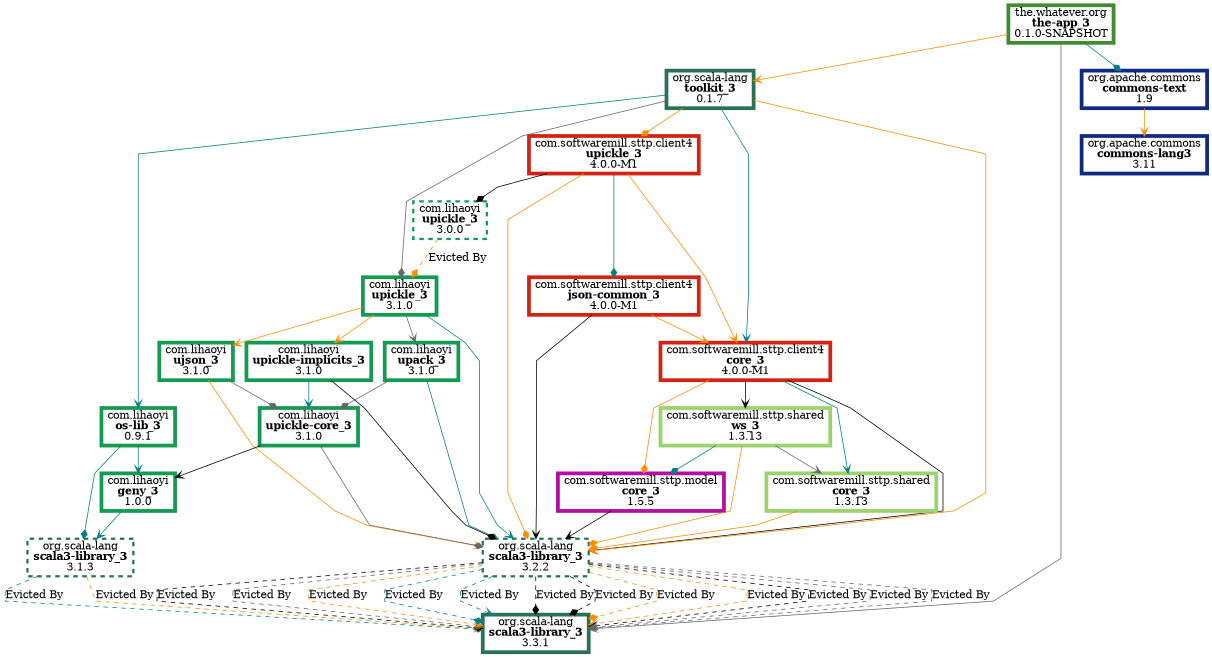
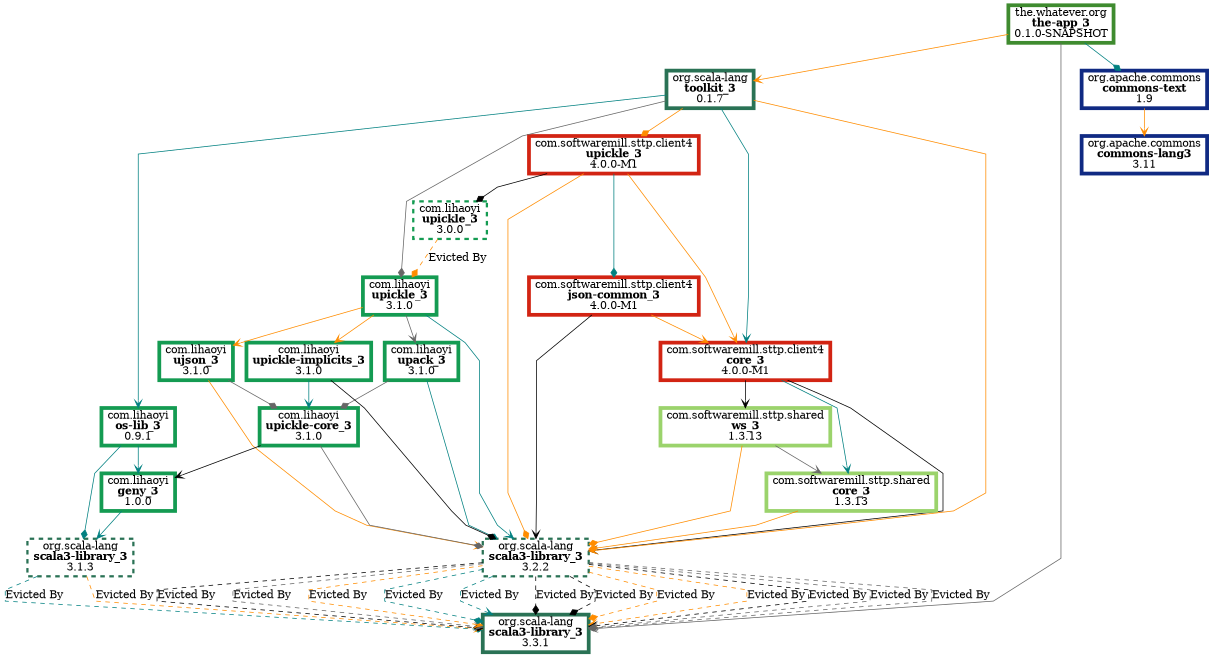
  digraph {
    rankdir=TB
    splines=polyline
    node [color="#149B52" penwidth=5 shape=box]
    edge [arrowtail=none color=darkorange arrowhead=vee]
    n1 [label=<com.lihaoyi<BR/><B>geny_3</B><BR/>1.0.0>]
    n2 [color="#2A7255" label=<org.scala-lang<BR/><B>scala3-library_3</B><BR/>3.1.3> penwidth=3 style=dashed]
    n3 [label=<com.lihaoyi<BR/><B>os-lib_3</B><BR/>0.9.1>]
    n4 [label=<com.lihaoyi<BR/><B>ujson_3</B><BR/>3.1.0>]
    n5 [label=<com.lihaoyi<BR/><B>upickle-core_3</B><BR/>3.1.0>]
    n6 [color="#2A7255" label=<org.scala-lang<BR/><B>scala3-library_3</B><BR/>3.2.2> penwidth=3 style=dashed]
    n7 [label=<com.lihaoyi<BR/><B>upack_3</B><BR/>3.1.0>]
    n8 [label=<com.lihaoyi<BR/><B>upickle-implicits_3</B><BR/>3.1.0>]
    n9 [label=<com.lihaoyi<BR/><B>upickle_3</B><BR/>3.0.0> penwidth=3 style=dashed]
    n10 [label=<com.lihaoyi<BR/><B>upickle_3</B><BR/>3.1.0>]
    n11 [color="#D22413" label=<com.softwaremill.sttp.client4<BR/><B>core_3</B><BR/>4.0.0-M1>]
-   n12 [color="#B80BA3" label=<com.softwaremill.sttp.model<BR/><B>core_3</B><BR/>1.5.5>]
    n13 [color="#9BD36C" label=<com.softwaremill.sttp.shared<BR/><B>core_3</B><BR/>1.3.13>]
    n14 [color="#9BD36C" label=<com.softwaremill.sttp.shared<BR/><B>ws_3</B><BR/>1.3.13>]
    n15 [color="#D22413" label=<com.softwaremill.sttp.client4<BR/><B>json-common_3</B><BR/>4.0.0-M1>]
    n16 [color="#D22413" label=<com.softwaremill.sttp.client4<BR/><B>upickle_3</B><BR/>4.0.0-M1>]
    n17 [color="#102A83" label=<org.apache.commons<BR/><B>commons-lang3</B><BR/>3.11>]
    n18 [color="#102A83" label=<org.apache.commons<BR/><B>commons-text</B><BR/>1.9>]
    n19 [color="#2A7255" label=<org.scala-lang<BR/><B>scala3-library_3</B><BR/>3.3.1>]
    n20 [color="#2A7255" label=<org.scala-lang<BR/><B>toolkit_3</B><BR/>0.1.7>]
    n21 [color="#3F8B2F" label=<the.whatever.org<BR/><B>the-app_3</B><BR/>0.1.0-SNAPSHOT>]
    n1 -> n2 [color=teal]
    n2 -> n19 [label="Evicted By" style=dashed color=teal arrowhead=diamond]
    n2 -> n19 [label="Evicted By" style=dashed]
    n3 -> n1 [color=teal]
    n3 -> n2 [color=teal arrowhead=diamond]
    n4 -> n5 [color=gray40 arrowhead=diamond]
    n4 -> n6
    n5 -> n1 [color=black]
    n5 -> n6 [color=gray40 arrowhead=diamond]
    n6 -> n19 [label="Evicted By" style=dashed]
    n6 -> n19 [label="Evicted By" style=dashed color=black]
    n6 -> n19 [label="Evicted By" style=dashed color=gray40]
    n6 -> n19 [label="Evicted By" style=dashed color=gray40 arrowhead=diamond]
    n6 -> n19 [label="Evicted By" style=dashed color=black arrowhead=diamond]
    n6 -> n19 [label="Evicted By" style=dashed color=gray40]
    n6 -> n19 [label="Evicted By" style=dashed]
    n6 -> n19 [label="Evicted By" style=dashed color=teal arrowhead=diamond]
    n6 -> n19 [label="Evicted By" style=dashed color=teal]
    n6 -> n19 [label="Evicted By" style=dashed color=black arrowhead=diamond]
    n6 -> n19 [label="Evicted By" style=dashed color=black arrowhead=diamond]
    n6 -> n19 [label="Evicted By" style=dashed arrowhead=diamond]
    n7 -> n5 [color=gray40 arrowhead=diamond]
    n7 -> n6 [color=teal arrowhead=diamond]
    n8 -> n5 [color=teal]
    n8 -> n6 [color=black arrowhead=diamond]
    n9 -> n10 [label="Evicted By" style=dashed arrowhead=diamond]
    n10 -> n4
    n10 -> n6 [color=teal]
    n10 -> n7 [color=gray40]
    n10 -> n8
    n11 -> n6 [color=black]
-   n11 -> n12 [arrowhead=diamond]
    n11 -> n13 [color=teal]
    n11 -> n14 [color=black]
-   n12 -> n6 [color=black]
    n13 -> n6 [arrowhead=diamond]
    n14 -> n6 [arrowhead=diamond]
-   n14 -> n12 [color=teal arrowhead=diamond]
    n14 -> n13 [color=gray40]
    n15 -> n6 [color=black]
    n15 -> n11
    n16 -> n6 [arrowhead=diamond]
    n16 -> n9 [color=black arrowhead=diamond]
    n16 -> n11
    n16 -> n15 [color=teal arrowhead=diamond]
    n18 -> n17
    n20 -> n3 [color=teal]
    n20 -> n6
    n20 -> n10 [color=gray40 arrowhead=diamond]
    n20 -> n11 [color=teal]
    n20 -> n16 [arrowhead=diamond]
    n21 -> n18 [color=teal arrowhead=diamond]
    n21 -> n19 [color=gray40]
    n21 -> n20
  }
